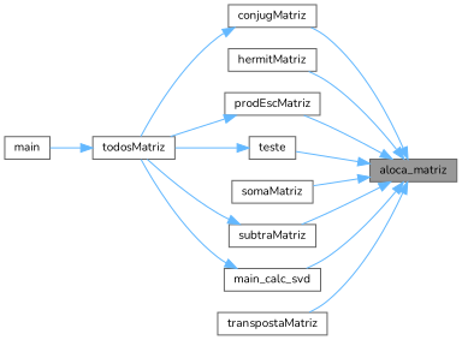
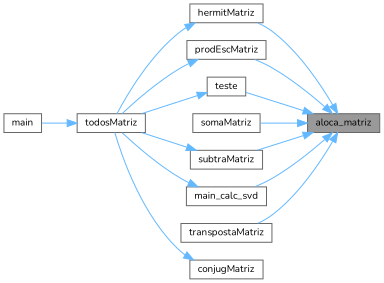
  digraph {
    fontname=Nunito
    rankdir=RL
    node [color=grey40 fillcolor=white fontname=Nunito fontsize=10 shape=box style=filled]
    edge [color=steelblue1 dir=back fontname=Nunito fontsize=10 labelfontname=Helvetica labelfontsize=10 style=solid]
    n1 [color=gray40 fillcolor=grey60 fontcolor=black height=0.2 label=aloca_matriz width=0.4]
    n2 [height=0.2 label=conjugMatriz width=0.4]
    n3 [height=0.2 label=hermitMatriz width=0.4]
    n4 [height=0.2 label=prodEscMatriz width=0.4]
    n5 [height=0.2 label=teste width=0.4]
    n6 [height=0.2 label=somaMatriz width=0.4]
    n7 [height=0.2 label=subtraMatriz width=0.4]
    n8 [height=0.2 label=main_calc_svd width=0.4]
    n9 [height=0.2 label=transpostaMatriz width=0.4]
    n10 [height=0.2 label=todosMatriz width=0.4]
    n11 [height=0.2 label=main width=0.4]
-   n1 -> n2
    n1 -> n3
    n1 -> n4
    n1 -> n5
    n1 -> n6
    n1 -> n7
    n1 -> n8
    n1 -> n9
    n2 -> n10
+   n3 -> n10
    n4 -> n10
    n5 -> n10
    n7 -> n10
    n8 -> n10
    n10 -> n11
  }
